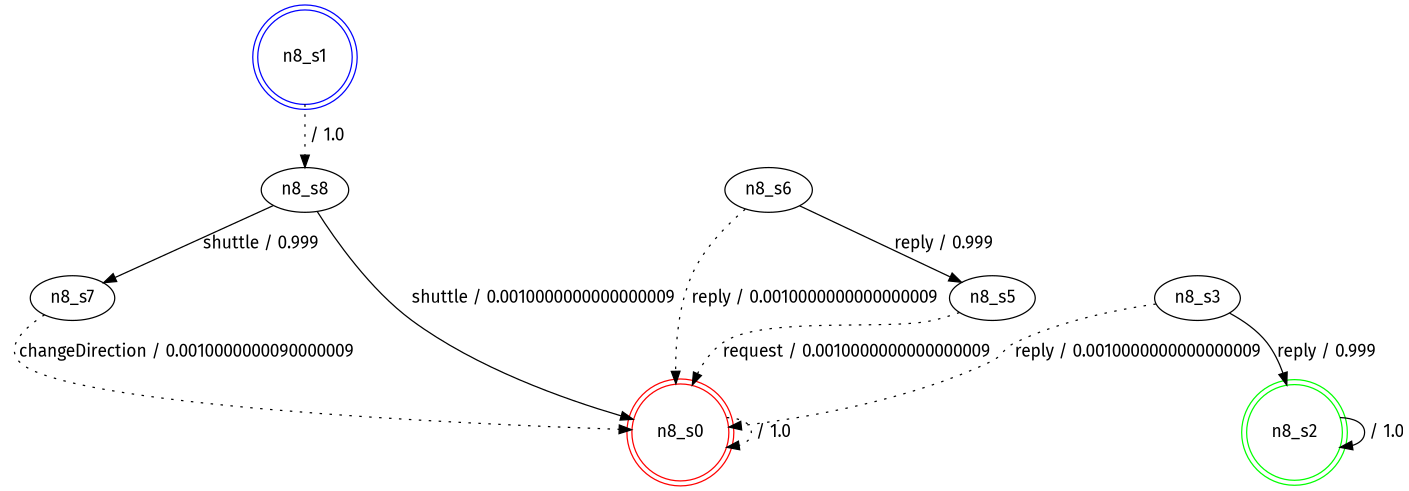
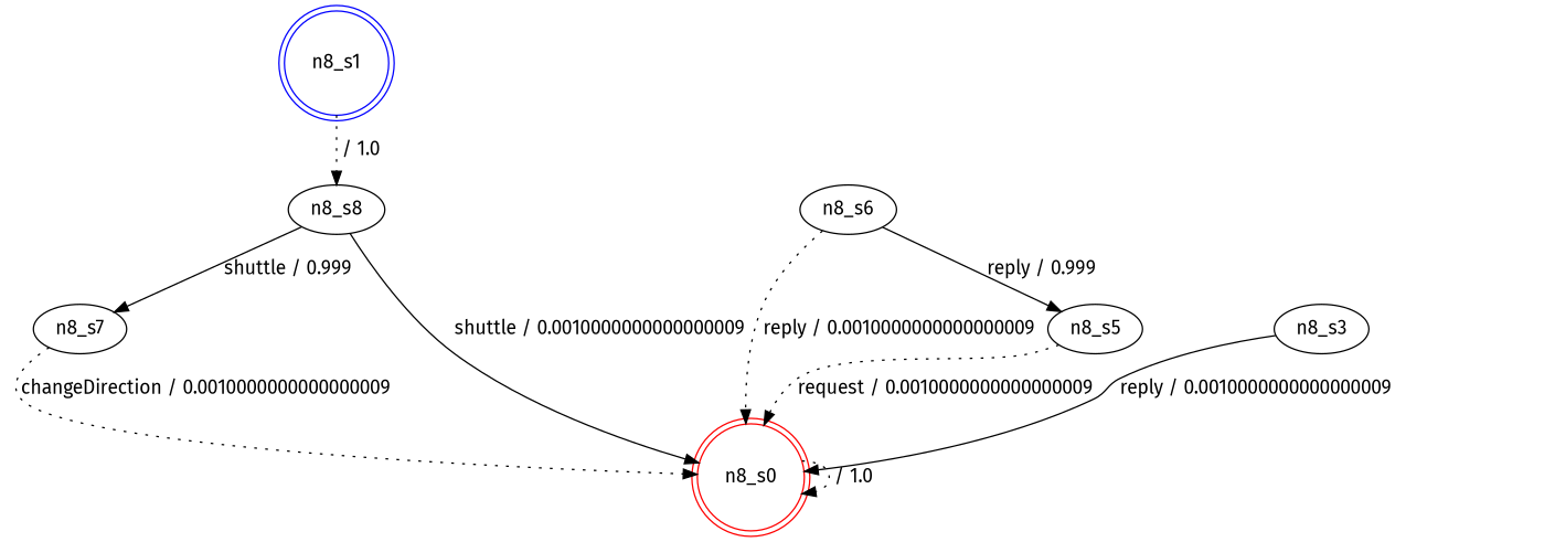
  digraph {
    fontname="Fira Sans"
    node [fontname="Fira Sans"]
    edge [fontname="Fira Sans" style=dotted]
    n1 [color=red label=n8_s0 shape=doublecircle]
    n2 [color=blue label=n8_s1 shape=doublecircle]
    n3 [label=n8_s8]
    n4 [label=n8_s7]
-   n5 [color=green label=n8_s2 shape=doublecircle]
    n6 [label=n8_s3]
    n7 [label=n8_s5]
    n8 [label=n8_s6]
    n1 -> n1 [label=" / 1.0"]
    n2 -> n3 [label=" / 1.0"]
    n3 -> n1 [label="shuttle / 0.0010000000000000009" style=solid]
    n3 -> n4 [label="shuttle / 0.999" style=""]
-   n4 -> n1 [label="changeDirection / 0.0010000000090000009"]
-   n5 -> n5 [label=" / 1.0" style=""]
-   n6 -> n1 [label="reply / 0.0010000000000000009"]
-   n6 -> n5 [label="reply / 0.999" style=""]
+   n4 -> n1 [label="changeDirection / 0.0010000000000000009"]
+   n6 -> n1 [label="reply / 0.0010000000000000009" style=solid]
    n7 -> n1 [label="request / 0.0010000000000000009"]
    n8 -> n1 [label="reply / 0.0010000000000000009"]
    n8 -> n7 [label="reply / 0.999" style=""]
  }
